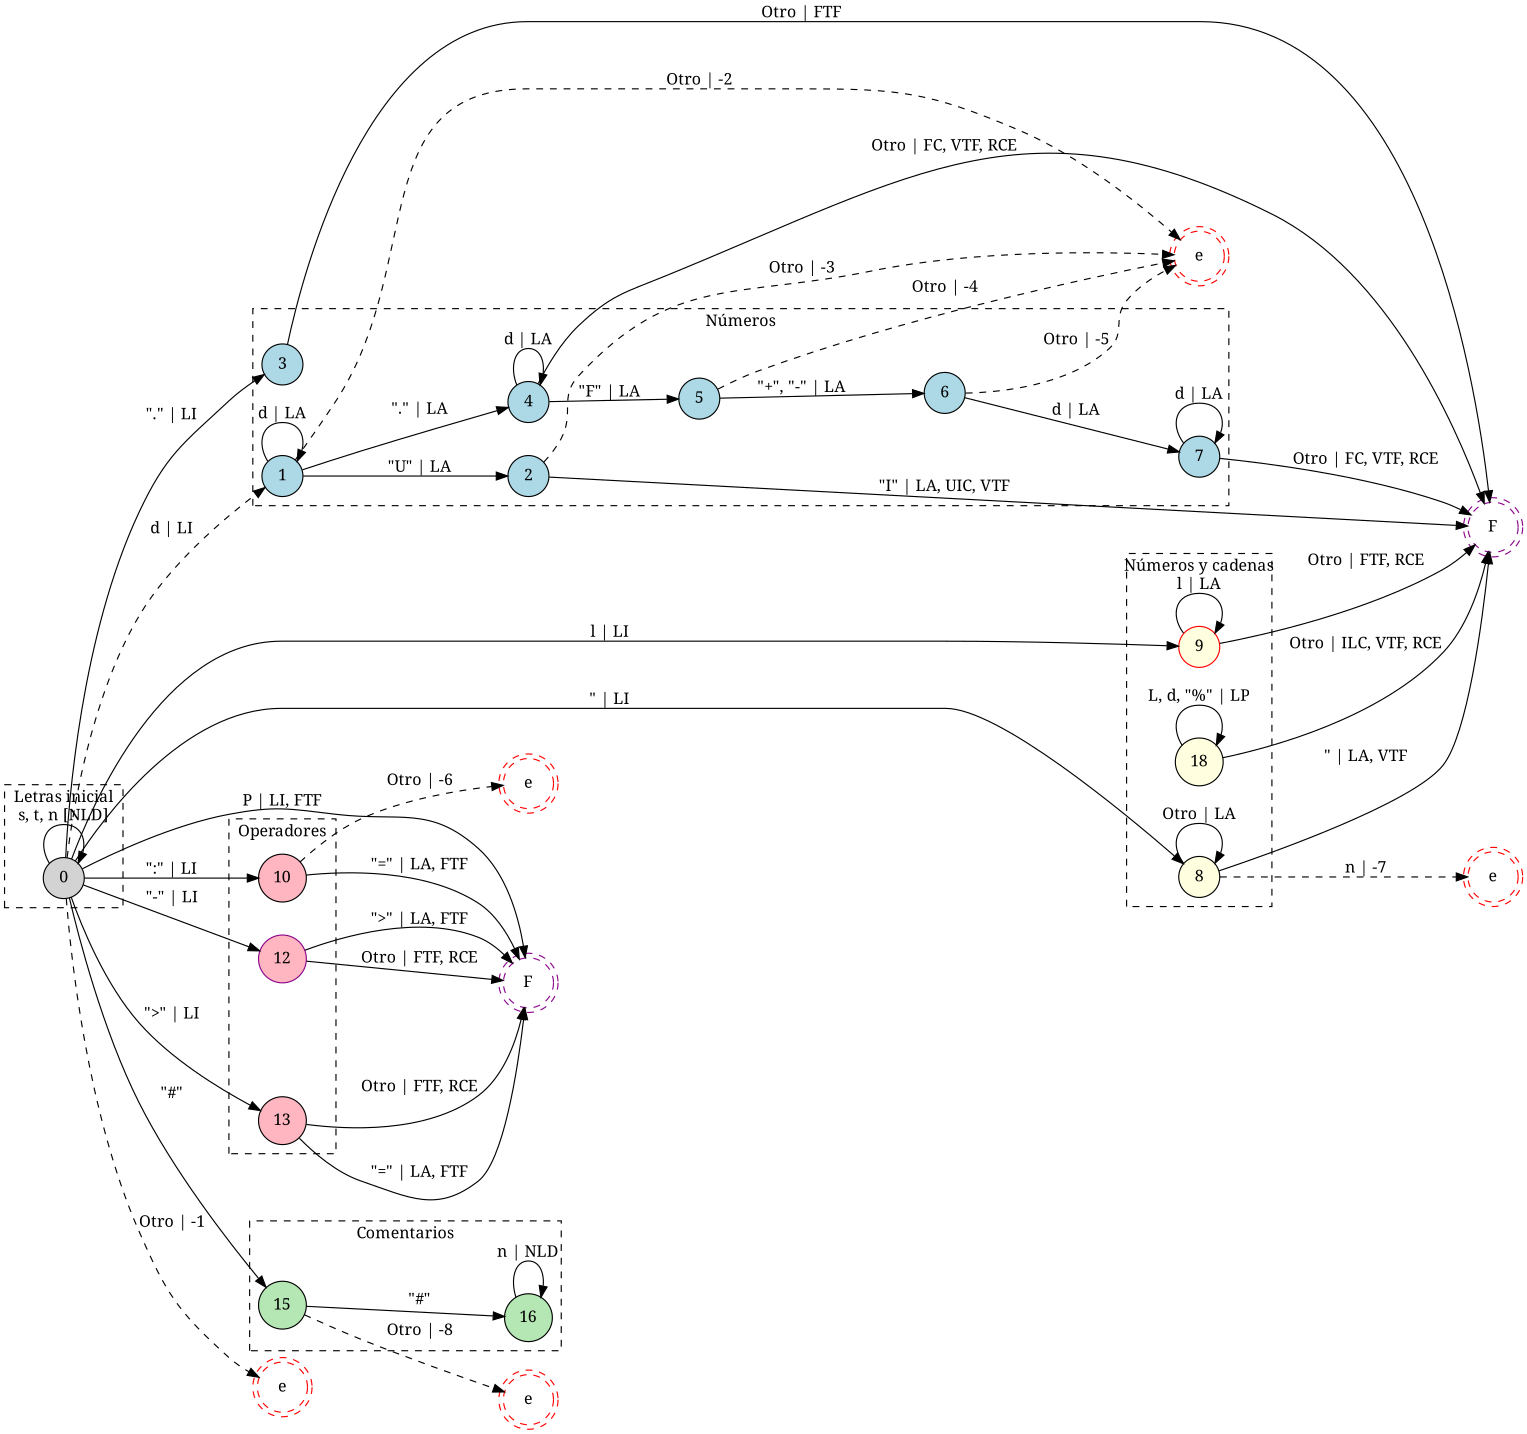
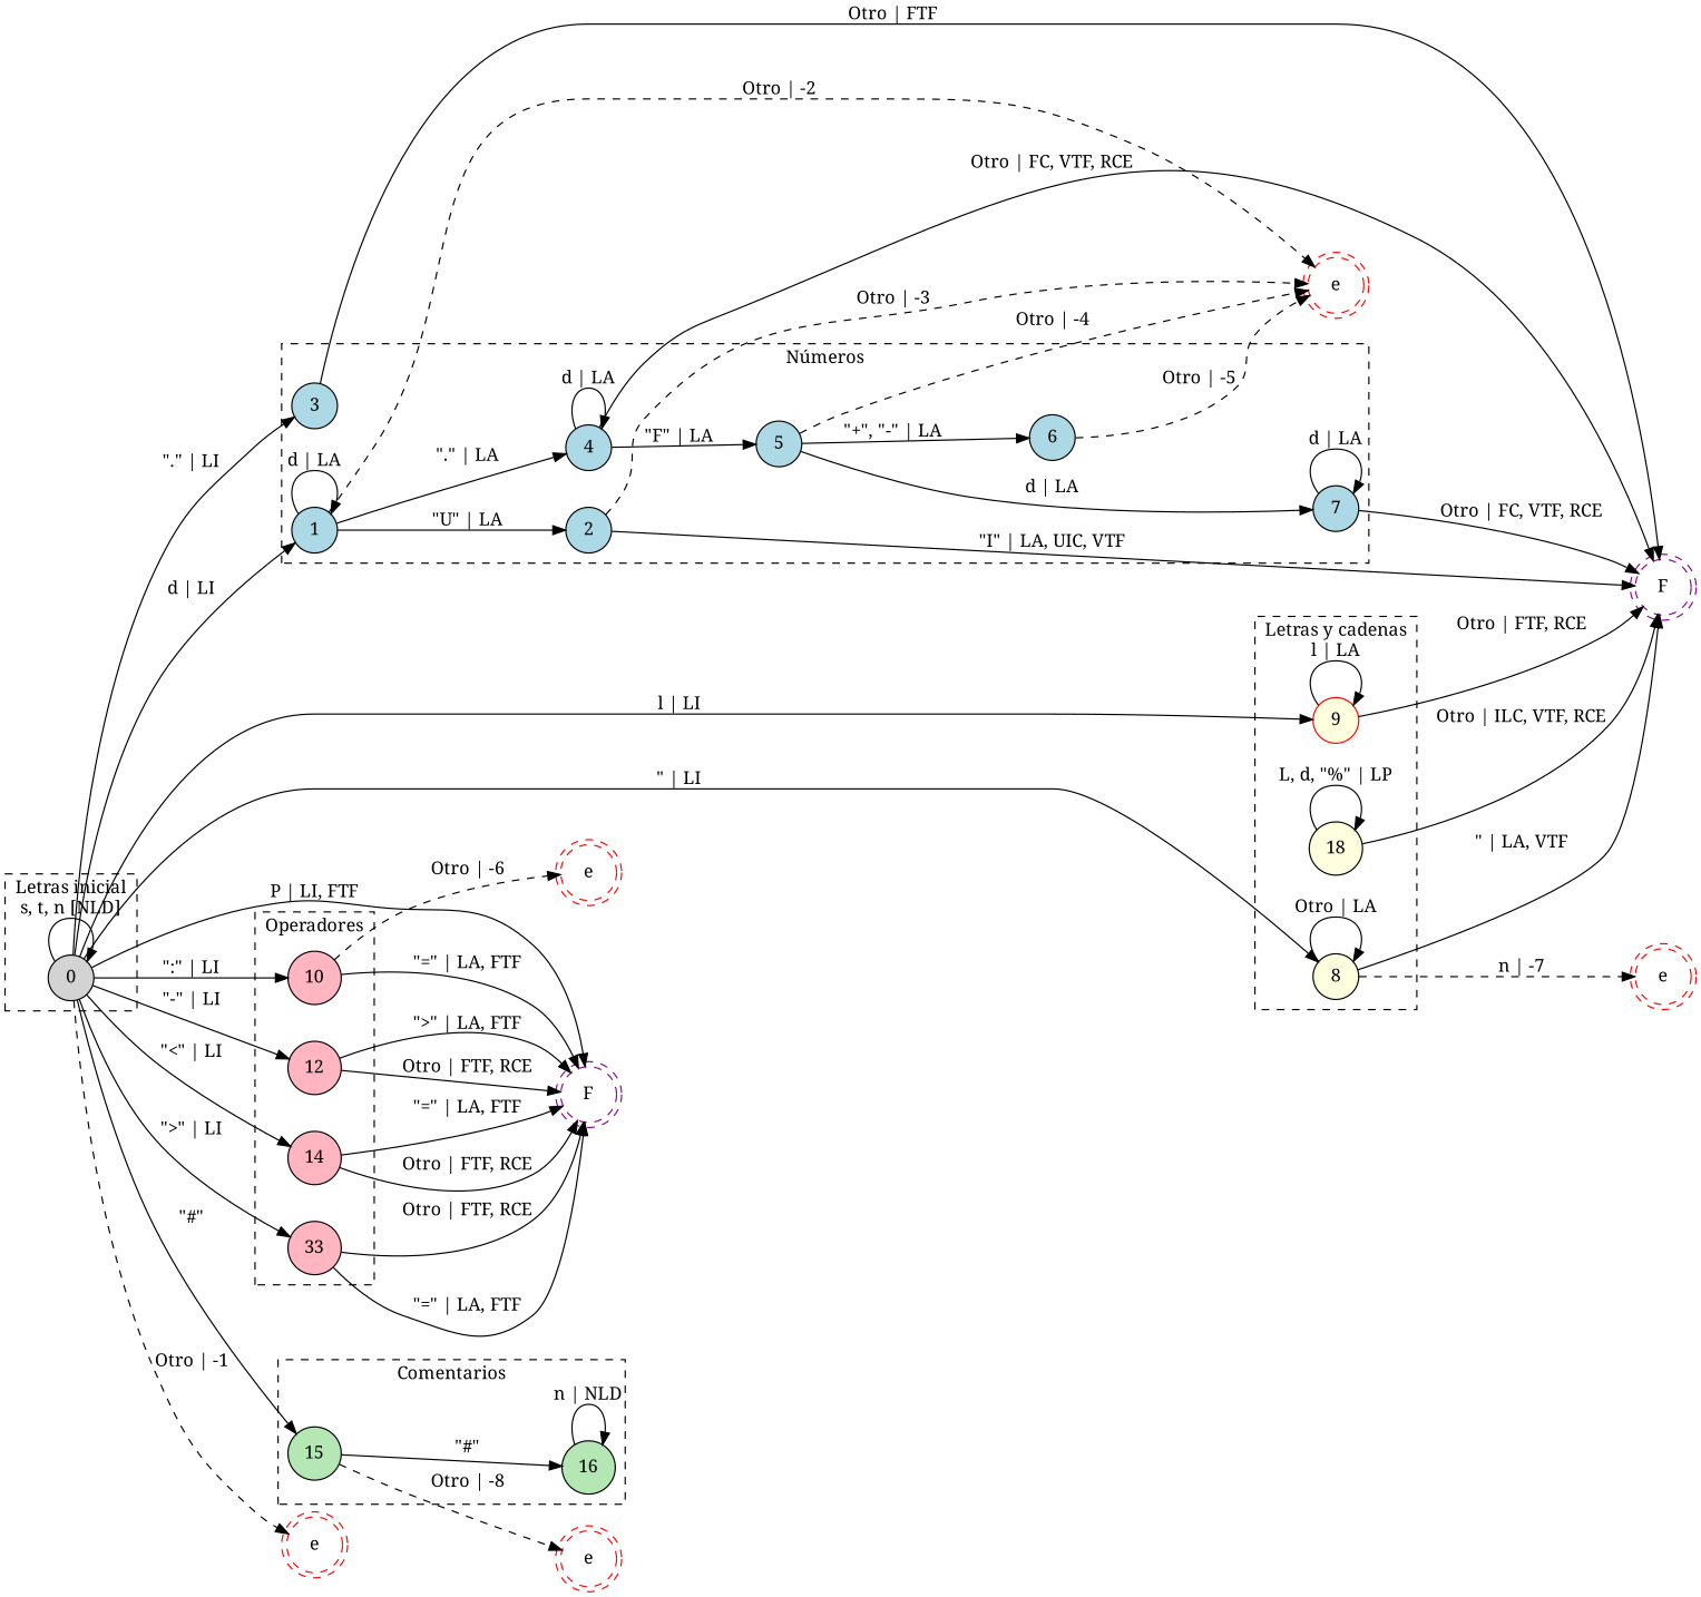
  digraph {
    fontname="Noto Serif"
    nodesep=0.4
    rankdir=LR
    ranksep=0.6
    splines=true
    node [fontname="Noto Serif" shape=circle style=filled]
    edge [fontname="Noto Serif"]
    0
    1 [fillcolor=lightblue]
    2 [fillcolor=lightblue]
    3 [fillcolor=lightblue]
    4 [fillcolor=lightblue]
    5 [fillcolor=lightblue]
    6 [fillcolor=lightblue]
    7 [fillcolor=lightblue]
    8 [fillcolor=lightyellow]
    9 [color=red fillcolor=lightyellow]
    18 [fillcolor=lightyellow]
    10 [fillcolor=lightpink]
-   12 [fillcolor=lightpink color="#8a048a"]
-   13 [fillcolor=lightpink]
+   12 [fillcolor=lightpink]
+   13 [fillcolor=lightpink label=33]
+   14 [fillcolor=lightpink]
    15 [fillcolor="#b4e7b4"]
    16 [fillcolor="#b4e7b4"]
    n18 [color="#8a048a" label=F shape=doublecircle style=dashed]
    n19 [color=red label=e shape=doublecircle style=dashed]
    n20 [color=red label=e shape=doublecircle style=dashed]
    n21 [color="#8a048a" label=F shape=doublecircle style=dashed]
    n22 [color=red label=e shape=doublecircle style=dashed]
    n23 [color=red label=e shape=doublecircle style=dashed]
    n24 [color=red label=e shape=doublecircle style=dashed]
    subgraph cluster_1 {
      fillcolor=lightgrey
      label="Letras inicial"
      style=dashed
      0
    }
    subgraph cluster_2 {
      fillcolor="#f2f2f2"
      label="Números"
      style=dashed
      1
      2
      3
      4
      5
      6
      7
    }
    subgraph cluster_3 {
-     label="Números y cadenas"
+     label="Letras y cadenas"
      style=dashed
      8
      9
      18
    }
    subgraph cluster_4 {
      label=Operadores
      style=dashed
      10
      12
      13
+     14
    }
    subgraph cluster_5 {
      label=Comentarios
      style=dashed
      15
      16
    }
    0 -> 0 [label="s, t, n [NLD]"]
-   0 -> 1 [label="d | LI" style=dashed]
+   0 -> 1 [label="d | LI"]
    0 -> 3 [label="\".\" | LI"]
    0 -> 8 [label="\" | LI"]
    0 -> 9 [label="l | LI"]
    0 -> 10 [label="\":\" | LI"]
    0 -> 12 [label="\"-\" | LI"]
    0 -> 13 [label="\">\" | LI"]
+   0 -> 14 [label="\"<\" | LI"]
    0 -> 15 [label="\"#\""]
    0 -> n18 [label="P | LI, FTF"]
    0 -> n19 [label="Otro | -1" style=dashed]
    1 -> 1 [label="d | LA"]
    1 -> 2 [label="\"U\" | LA"]
    1 -> 4 [label="\".\" | LA"]
    1 -> n20 [label="Otro | -2" style=dashed]
    2 -> n20 [label="Otro | -3" style=dashed]
    2 -> n21 [label="\"I\" | LA, UIC, VTF"]
    3 -> n21 [label="Otro | FTF"]
    4 -> 4 [label="d | LA"]
    4 -> 5 [label="\"F\" | LA"]
    4 -> n21 [label="Otro | FC, VTF, RCE"]
    5 -> 6 [label="\"+\", \"-\" | LA"]
    5 -> n20 [label="Otro | -4" style=dashed]
-   6 -> 7 [label="d | LA"]
+   5 -> 7 [label="d | LA"]
    6 -> n20 [label="Otro | -5" style=dashed]
    7 -> 7 [label="d | LA"]
    7 -> n21 [label="Otro | FC, VTF, RCE"]
    8 -> 8 [label="Otro | LA"]
    8 -> n21 [label="\" | LA, VTF"]
    8 -> n22 [label="n | -7" style=dashed]
    9 -> 9 [label="l | LA"]
    9 -> n21 [label="Otro | FTF, RCE"]
    18 -> 18 [label="L, d, \"%\" | LP"]
    18 -> n21 [label="Otro | ILC, VTF, RCE"]
    10 -> n18 [label="\"=\" | LA, FTF"]
    10 -> n23 [label="Otro | -6" style=dashed]
    12 -> n18 [label="\">\" | LA, FTF"]
    12 -> n18 [label="Otro | FTF, RCE"]
    13 -> n18 [label="\"=\" | LA, FTF"]
    13 -> n18 [label="Otro | FTF, RCE"]
+   14 -> n18 [label="\"=\" | LA, FTF"]
+   14 -> n18 [label="Otro | FTF, RCE"]
    15 -> 16 [label="\"#\""]
    15 -> n24 [label="Otro | -8" style=dashed]
    16 -> 16 [label="n | NLD"]
  }
